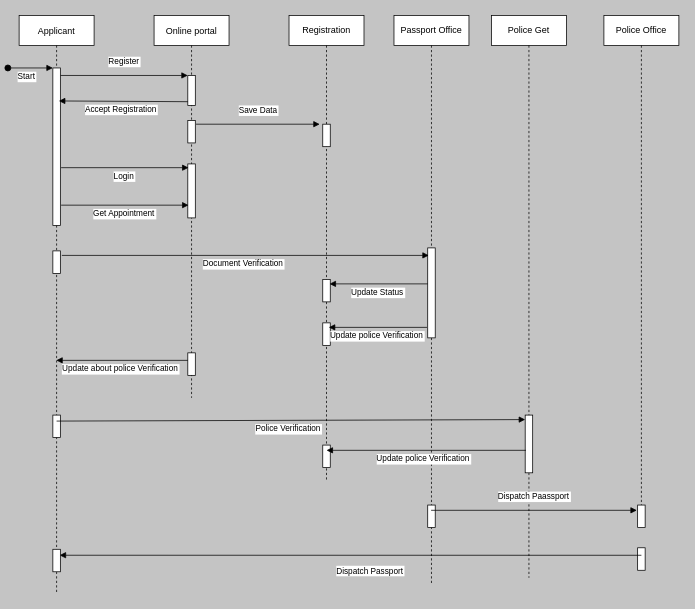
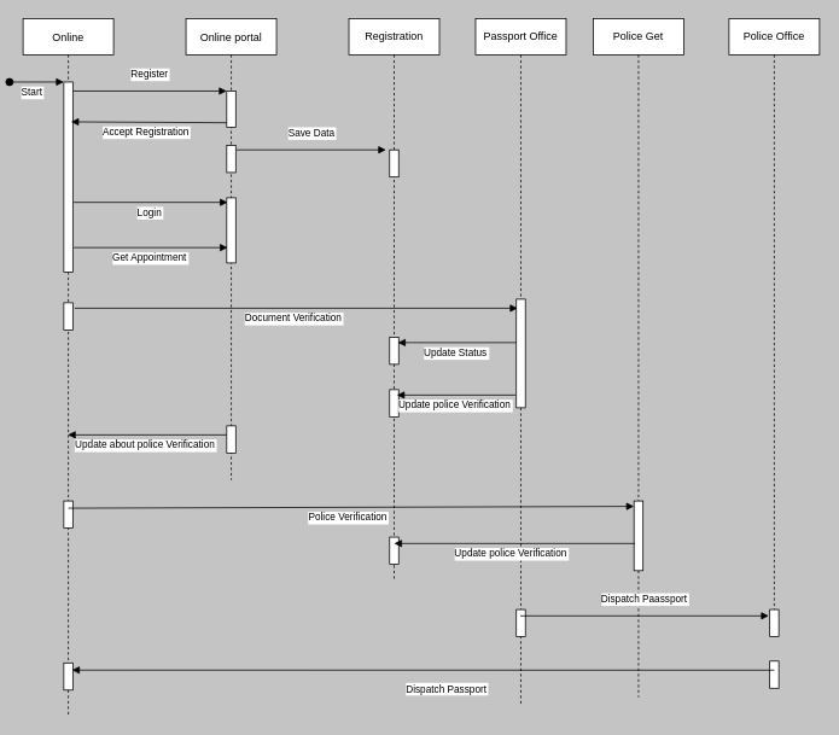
  <mxCell id="0" />
  <mxCell id="1" parent="0" />
  <mxCell id="2" value="Register" style="verticalAlign=bottom;endArrow=block;entryX=0;entryY=0;shadow=0;strokeWidth=1;" parent="1" source="4" target="9" edge="1"><mxGeometry y="10" relative="1" as="geometry"><mxPoint x="175" y="100" as="sourcePoint" /><mxPoint as="offset" /></mxGeometry></mxCell>
- <mxCell id="3" value="Applicant" style="shape=umlLifeline;perimeter=lifelinePerimeter;container=1;collapsible=0;recursiveResize=0;rounded=0;shadow=0;strokeWidth=1;" parent="1" vertex="1"><mxGeometry x="20" y="20" width="100" height="770" as="geometry" /></mxCell>
+ <mxCell id="3" value="Online" style="shape=umlLifeline;perimeter=lifelinePerimeter;container=1;collapsible=0;recursiveResize=0;rounded=0;shadow=0;strokeWidth=1;" parent="1" vertex="1"><mxGeometry x="20" y="20" width="100" height="770" as="geometry" /></mxCell>
  <mxCell id="4" value="" style="points=[];perimeter=orthogonalPerimeter;rounded=0;shadow=0;strokeWidth=1;" parent="3" vertex="1"><mxGeometry x="45" y="70" width="10" height="210" as="geometry" /></mxCell>
  <mxCell id="5" value="Start" style="verticalAlign=bottom;startArrow=oval;endArrow=block;startSize=8;shadow=0;strokeWidth=1;" parent="3" target="4" edge="1"><mxGeometry x="-0.167" y="-20" relative="1" as="geometry"><mxPoint x="-15" y="70" as="sourcePoint" /><mxPoint as="offset" /></mxGeometry></mxCell>
  <mxCell id="6" value="" style="points=[];perimeter=orthogonalPerimeter;rounded=0;shadow=0;strokeWidth=1;" vertex="1" parent="3"><mxGeometry x="45" y="314" width="10" height="30" as="geometry" /></mxCell>
  <mxCell id="7" value="" style="points=[];perimeter=orthogonalPerimeter;rounded=0;shadow=0;strokeWidth=1;" vertex="1" parent="3"><mxGeometry x="45" y="533" width="10" height="30" as="geometry" /></mxCell>
  <mxCell id="8" value="Online portal" style="shape=umlLifeline;perimeter=lifelinePerimeter;container=1;collapsible=0;recursiveResize=0;rounded=0;shadow=0;strokeWidth=1;" parent="1" vertex="1"><mxGeometry x="200" y="20" width="100" height="510" as="geometry" /></mxCell>
  <mxCell id="9" value="" style="points=[];perimeter=orthogonalPerimeter;rounded=0;shadow=0;strokeWidth=1;" parent="8" vertex="1"><mxGeometry x="45" y="80" width="10" height="40" as="geometry" /></mxCell>
  <mxCell id="10" value="" style="points=[];perimeter=orthogonalPerimeter;rounded=0;shadow=0;strokeWidth=1;" vertex="1" parent="8"><mxGeometry x="45" y="198" width="10" height="72" as="geometry" /></mxCell>
  <mxCell id="11" value="" style="points=[];perimeter=orthogonalPerimeter;rounded=0;shadow=0;strokeWidth=1;" vertex="1" parent="8"><mxGeometry x="45" y="140" width="10" height="30" as="geometry" /></mxCell>
  <mxCell id="12" value="Accept Registration" style="verticalAlign=bottom;endArrow=block;entryX=1;entryY=0;shadow=0;strokeWidth=1;exitX=0.2;exitY=0.925;exitDx=0;exitDy=0;exitPerimeter=0;" parent="1" edge="1"><mxGeometry x="0.03" y="20" relative="1" as="geometry"><mxPoint x="245" y="135" as="sourcePoint" /><mxPoint x="73" y="134" as="targetPoint" /><mxPoint as="offset" /></mxGeometry></mxCell>
  <mxCell id="13" value="Login" style="verticalAlign=bottom;endArrow=block;entryX=0;entryY=0;shadow=0;strokeWidth=1;" edge="1" parent="1"><mxGeometry x="-0.012" y="-20" relative="1" as="geometry"><mxPoint x="76" y="223" as="sourcePoint" /><mxPoint x="246" y="223" as="targetPoint" /><mxPoint as="offset" /></mxGeometry></mxCell>
  <mxCell id="14" value="Get Appointment" style="verticalAlign=bottom;endArrow=block;entryX=0;entryY=0;shadow=0;strokeWidth=1;" edge="1" parent="1"><mxGeometry x="-0.012" y="-20" relative="1" as="geometry"><mxPoint x="76" y="273" as="sourcePoint" /><mxPoint x="246" y="273" as="targetPoint" /><mxPoint as="offset" /></mxGeometry></mxCell>
  <mxCell id="15" value="Registration" style="shape=umlLifeline;perimeter=lifelinePerimeter;whiteSpace=wrap;html=1;container=1;collapsible=0;recursiveResize=0;outlineConnect=0;" vertex="1" parent="1"><mxGeometry x="380" y="20" width="100" height="620" as="geometry" /></mxCell>
  <mxCell id="16" value="" style="points=[];perimeter=orthogonalPerimeter;rounded=0;shadow=0;strokeWidth=1;" vertex="1" parent="15"><mxGeometry x="45" y="145" width="10" height="30" as="geometry" /></mxCell>
  <mxCell id="17" value="" style="points=[];perimeter=orthogonalPerimeter;rounded=0;shadow=0;strokeWidth=1;" vertex="1" parent="15"><mxGeometry x="45" y="352" width="10" height="30" as="geometry" /></mxCell>
  <mxCell id="18" value="" style="points=[];perimeter=orthogonalPerimeter;rounded=0;shadow=0;strokeWidth=1;" vertex="1" parent="15"><mxGeometry x="45" y="410" width="10" height="30" as="geometry" /></mxCell>
  <mxCell id="19" value="" style="points=[];perimeter=orthogonalPerimeter;rounded=0;shadow=0;strokeWidth=1;" vertex="1" parent="15"><mxGeometry x="45" y="573" width="10" height="30" as="geometry" /></mxCell>
  <mxCell id="20" value="Save Data" style="verticalAlign=bottom;endArrow=block;entryX=0;entryY=0;shadow=0;strokeWidth=1;" edge="1" parent="1"><mxGeometry y="10" relative="1" as="geometry"><mxPoint x="256" y="165" as="sourcePoint" /><mxPoint x="421" y="165" as="targetPoint" /><mxPoint as="offset" /></mxGeometry></mxCell>
  <mxCell id="21" value="Passport Office" style="shape=umlLifeline;perimeter=lifelinePerimeter;whiteSpace=wrap;html=1;container=1;collapsible=0;recursiveResize=0;outlineConnect=0;" vertex="1" parent="1"><mxGeometry x="520" y="20" width="100" height="760" as="geometry" /></mxCell>
  <mxCell id="22" value="" style="points=[];perimeter=orthogonalPerimeter;rounded=0;shadow=0;strokeWidth=1;" vertex="1" parent="21"><mxGeometry x="45" y="310" width="10" height="120" as="geometry" /></mxCell>
  <mxCell id="23" value="" style="points=[];perimeter=orthogonalPerimeter;rounded=0;shadow=0;strokeWidth=1;" vertex="1" parent="21"><mxGeometry x="45" y="653" width="10" height="30" as="geometry" /></mxCell>
  <mxCell id="24" value="Document Verification" style="verticalAlign=bottom;endArrow=block;shadow=0;strokeWidth=1;" edge="1" parent="1"><mxGeometry x="-0.012" y="-20" relative="1" as="geometry"><mxPoint x="77" y="340" as="sourcePoint" /><mxPoint x="566.5" y="340" as="targetPoint" /><mxPoint as="offset" /></mxGeometry></mxCell>
  <mxCell id="25" value="Update Status" style="verticalAlign=bottom;endArrow=block;entryX=1;entryY=0;shadow=0;strokeWidth=1;exitX=0;exitY=0.4;exitDx=0;exitDy=0;exitPerimeter=0;" edge="1" parent="1" source="22"><mxGeometry x="0.03" y="20" relative="1" as="geometry"><mxPoint x="565" y="383" as="sourcePoint" /><mxPoint x="434" y="378" as="targetPoint" /><mxPoint as="offset" /></mxGeometry></mxCell>
  <mxCell id="26" value="Update police Verification" style="verticalAlign=bottom;endArrow=block;entryX=1;entryY=0;shadow=0;strokeWidth=1;exitX=0;exitY=0.4;exitDx=0;exitDy=0;exitPerimeter=0;" edge="1" parent="1"><mxGeometry x="0.03" y="20" relative="1" as="geometry"><mxPoint x="564" y="436" as="sourcePoint" /><mxPoint x="433" y="436" as="targetPoint" /><mxPoint as="offset" /></mxGeometry></mxCell>
  <mxCell id="27" value="" style="points=[];perimeter=orthogonalPerimeter;rounded=0;shadow=0;strokeWidth=1;" vertex="1" parent="1"><mxGeometry x="245" y="470" width="10" height="30" as="geometry" /></mxCell>
  <mxCell id="28" value="Update about police Verification" style="verticalAlign=bottom;endArrow=block;shadow=0;strokeWidth=1;exitX=0;exitY=0.4;exitDx=0;exitDy=0;exitPerimeter=0;" edge="1" parent="1" target="3"><mxGeometry x="0.03" y="20" relative="1" as="geometry"><mxPoint x="245" y="480" as="sourcePoint" /><mxPoint x="114" y="480" as="targetPoint" /><mxPoint as="offset" /></mxGeometry></mxCell>
  <mxCell id="29" value="Police Get" style="shape=umlLifeline;perimeter=lifelinePerimeter;whiteSpace=wrap;html=1;container=1;collapsible=0;recursiveResize=0;outlineConnect=0;" vertex="1" parent="1"><mxGeometry x="650" y="20" width="100" height="750" as="geometry" /></mxCell>
  <mxCell id="30" value="" style="points=[];perimeter=orthogonalPerimeter;rounded=0;shadow=0;strokeWidth=1;" vertex="1" parent="29"><mxGeometry x="45" y="533" width="10" height="77" as="geometry" /></mxCell>
  <mxCell id="31" value="Police Verification" style="verticalAlign=bottom;endArrow=block;shadow=0;strokeWidth=1;entryX=0;entryY=0.078;entryDx=0;entryDy=0;entryPerimeter=0;exitX=0.5;exitY=0.267;exitDx=0;exitDy=0;exitPerimeter=0;" edge="1" parent="1" source="7" target="30"><mxGeometry x="-0.012" y="-20" relative="1" as="geometry"><mxPoint x="80" y="561" as="sourcePoint" /><mxPoint x="559.5" y="560" as="targetPoint" /><mxPoint as="offset" /></mxGeometry></mxCell>
  <mxCell id="32" value="Update police Verification" style="verticalAlign=bottom;endArrow=block;shadow=0;strokeWidth=1;" edge="1" parent="1"><mxGeometry x="0.03" y="20" relative="1" as="geometry"><mxPoint x="696" y="600" as="sourcePoint" /><mxPoint x="430" y="600" as="targetPoint" /><mxPoint as="offset" /></mxGeometry></mxCell>
  <mxCell id="33" value="Police Office" style="shape=umlLifeline;perimeter=lifelinePerimeter;whiteSpace=wrap;html=1;container=1;collapsible=0;recursiveResize=0;outlineConnect=0;" vertex="1" parent="1"><mxGeometry x="800" y="20" width="100" height="670" as="geometry" /></mxCell>
  <mxCell id="34" value="Dispatch Paassport" style="verticalAlign=bottom;endArrow=block;shadow=0;strokeWidth=1;" edge="1" parent="1" source="21"><mxGeometry y="10" relative="1" as="geometry"><mxPoint x="706" y="680" as="sourcePoint" /><mxPoint x="844" y="680" as="targetPoint" /><mxPoint as="offset" /></mxGeometry></mxCell>
  <mxCell id="35" value="" style="points=[];perimeter=orthogonalPerimeter;rounded=0;shadow=0;strokeWidth=1;" vertex="1" parent="1"><mxGeometry x="845" y="673" width="10" height="30" as="geometry" /></mxCell>
  <mxCell id="36" value="" style="points=[];perimeter=orthogonalPerimeter;rounded=0;shadow=0;strokeWidth=1;" vertex="1" parent="1"><mxGeometry x="845" y="730" width="10" height="30" as="geometry" /></mxCell>
  <mxCell id="37" value="Dispatch Passport" style="verticalAlign=bottom;endArrow=block;shadow=0;strokeWidth=1;exitX=0.5;exitY=0.333;exitDx=0;exitDy=0;exitPerimeter=0;entryX=0.54;entryY=0.935;entryDx=0;entryDy=0;entryPerimeter=0;" edge="1" parent="1" source="36" target="3"><mxGeometry x="-0.067" y="30" relative="1" as="geometry"><mxPoint x="840" y="740" as="sourcePoint" /><mxPoint x="200" y="740" as="targetPoint" /><mxPoint as="offset" /></mxGeometry></mxCell>
  <mxCell id="38" value="" style="points=[];perimeter=orthogonalPerimeter;rounded=0;shadow=0;strokeWidth=1;" vertex="1" parent="1"><mxGeometry x="65" y="732" width="10" height="30" as="geometry" /></mxCell>
